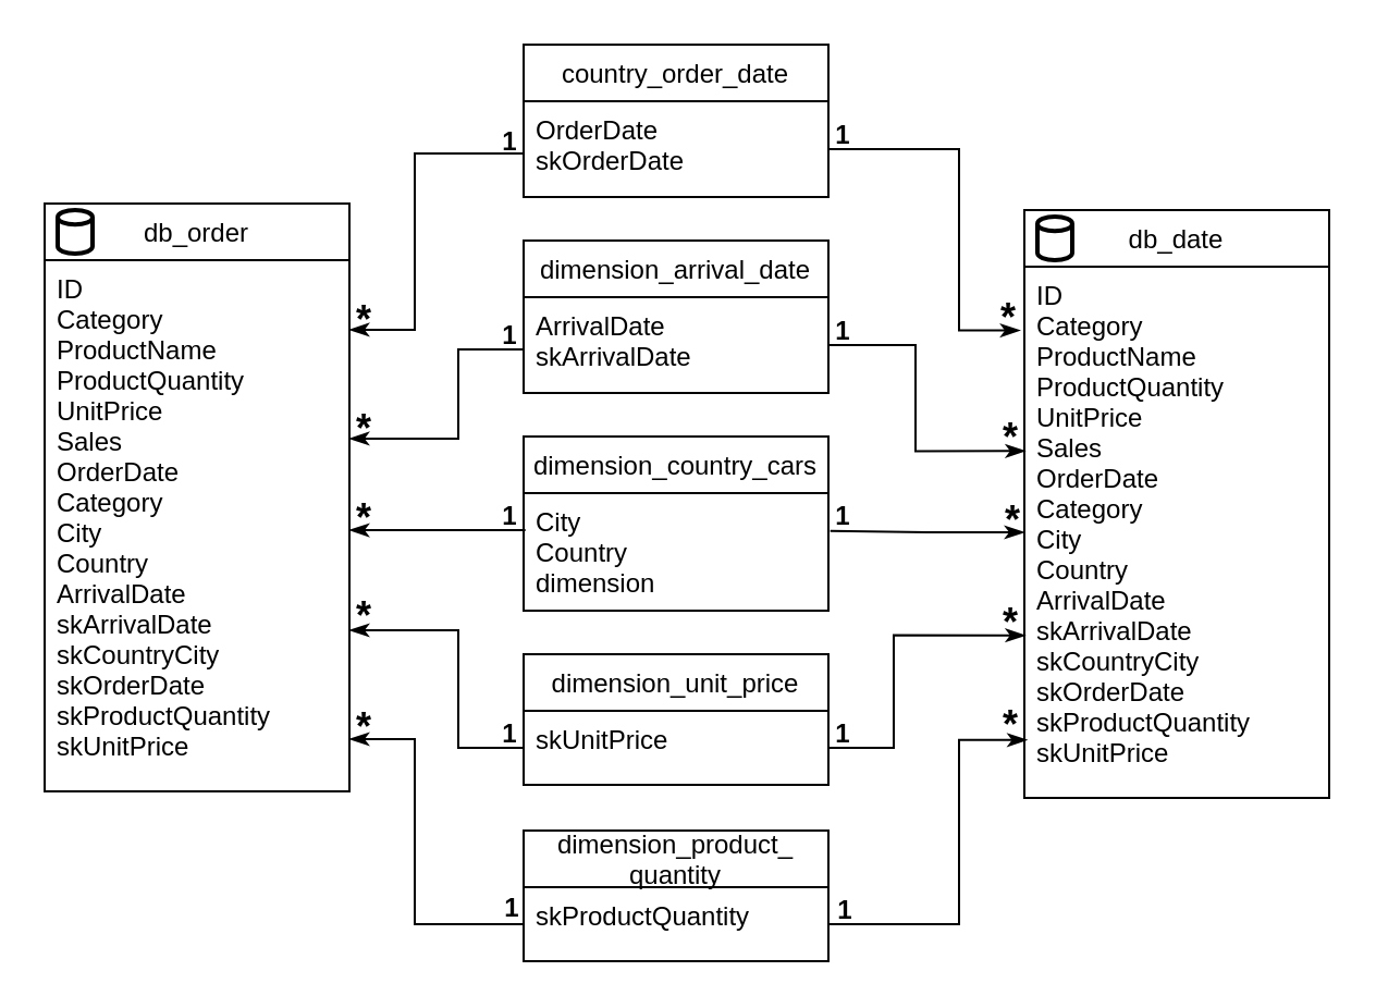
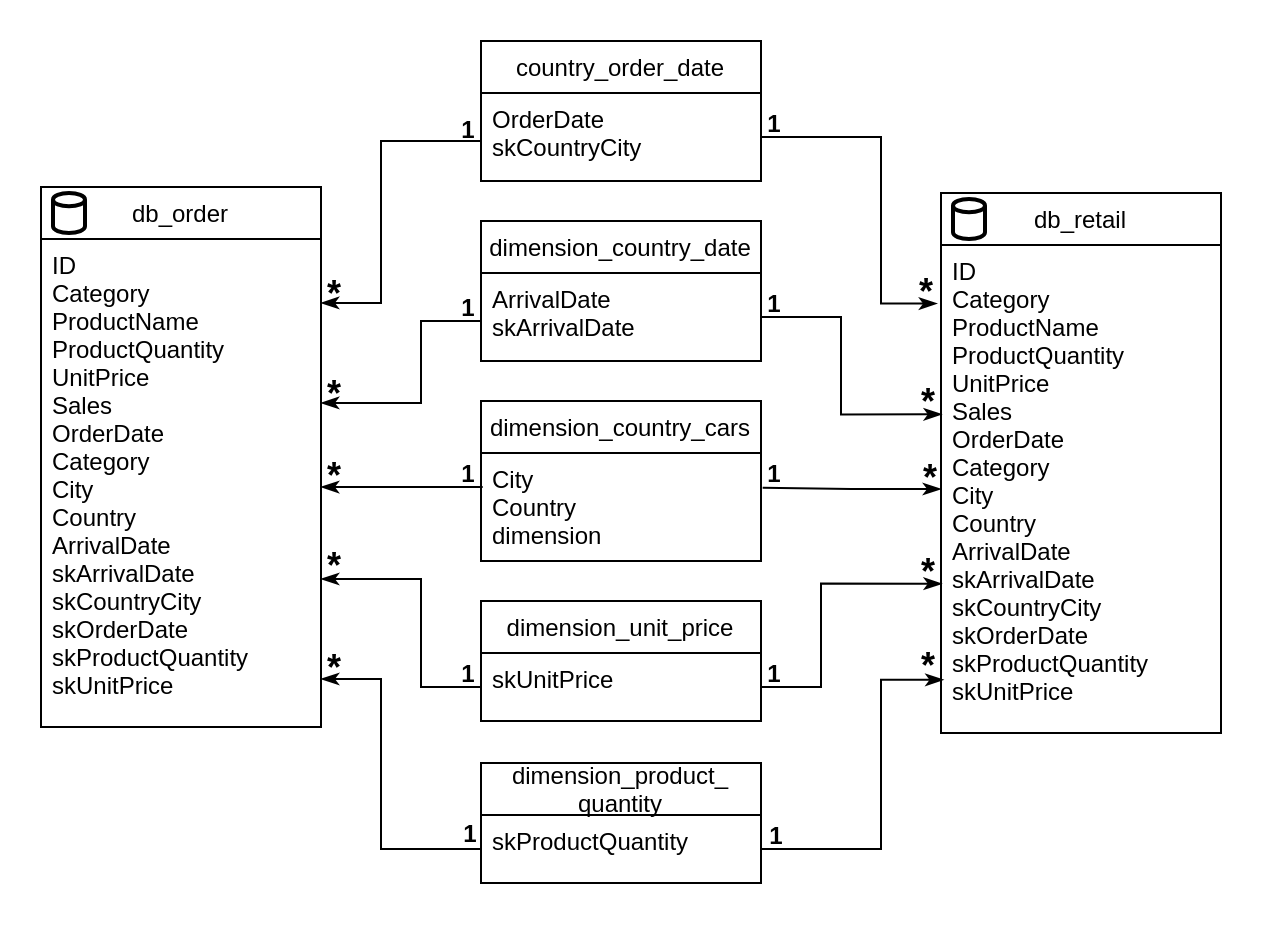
  <mxCell id="0" />
  <mxCell id="1" parent="0" />
  <mxCell id="2" value="db_order" style="swimlane;fontStyle=0;childLayout=stackLayout;horizontal=1;startSize=26;fillColor=none;horizontalStack=0;resizeParent=1;resizeParentMax=0;resizeLast=0;collapsible=1;marginBottom=0;" parent="1" vertex="1"><mxGeometry x="20" y="93" width="140" height="270" as="geometry" /></mxCell>
  <mxCell id="3" value="ID&#10;Category&#10;ProductName&#10;ProductQuantity&#10;UnitPrice&#10;Sales&#10;OrderDate&#10;Category&#10;City&#10;Country&#10;ArrivalDate&#10;skArrivalDate&#10;skCountryCity&#10;skOrderDate&#10;skProductQuantity&#10;skUnitPrice" style="text;strokeColor=none;fillColor=none;align=left;verticalAlign=top;spacingLeft=4;spacingRight=4;overflow=hidden;rotatable=0;points=[[0,0.5],[1,0.5]];portConstraint=eastwest;" parent="2" vertex="1"><mxGeometry y="26" width="140" height="244" as="geometry" /></mxCell>
- <mxCell id="4" value="db_date" style="swimlane;fontStyle=0;childLayout=stackLayout;horizontal=1;startSize=26;fillColor=none;horizontalStack=0;resizeParent=1;resizeParentMax=0;resizeLast=0;collapsible=1;marginBottom=0;" parent="1" vertex="1"><mxGeometry x="470" y="96" width="140" height="270" as="geometry" /></mxCell>
+ <mxCell id="4" value="db_retail" style="swimlane;fontStyle=0;childLayout=stackLayout;horizontal=1;startSize=26;fillColor=none;horizontalStack=0;resizeParent=1;resizeParentMax=0;resizeLast=0;collapsible=1;marginBottom=0;" parent="1" vertex="1"><mxGeometry x="470" y="96" width="140" height="270" as="geometry" /></mxCell>
  <mxCell id="5" value="ID&#10;Category&#10;ProductName&#10;ProductQuantity&#10;UnitPrice&#10;Sales&#10;OrderDate&#10;Category&#10;City&#10;Country&#10;ArrivalDate&#10;skArrivalDate&#10;skCountryCity&#10;skOrderDate&#10;skProductQuantity&#10;skUnitPrice&#10;" style="text;strokeColor=none;fillColor=none;align=left;verticalAlign=top;spacingLeft=4;spacingRight=4;overflow=hidden;rotatable=0;points=[[0,0.5],[1,0.5]];portConstraint=eastwest;" parent="4" vertex="1"><mxGeometry y="26" width="140" height="244" as="geometry" /></mxCell>
  <mxCell id="6" value="" style="strokeWidth=2;html=1;shape=mxgraph.flowchart.database;whiteSpace=wrap;" parent="1" vertex="1"><mxGeometry x="26" y="96" width="16" height="20" as="geometry" /></mxCell>
  <mxCell id="7" value="" style="strokeWidth=2;html=1;shape=mxgraph.flowchart.database;whiteSpace=wrap;" parent="1" vertex="1"><mxGeometry x="476" y="99" width="16" height="20" as="geometry" /></mxCell>
  <mxCell id="8" value="country_order_date" style="swimlane;fontStyle=0;childLayout=stackLayout;horizontal=1;startSize=26;fillColor=none;horizontalStack=0;resizeParent=1;resizeParentMax=0;resizeLast=0;collapsible=1;marginBottom=0;" vertex="1" parent="1"><mxGeometry x="240" y="20" width="140" height="70" as="geometry" /></mxCell>
- <mxCell id="9" value="OrderDate&#10;skOrderDate" style="text;strokeColor=none;fillColor=none;align=left;verticalAlign=top;spacingLeft=4;spacingRight=4;overflow=hidden;rotatable=0;points=[[0,0.5],[1,0.5]];portConstraint=eastwest;" vertex="1" parent="8"><mxGeometry y="26" width="140" height="44" as="geometry" /></mxCell>
- <mxCell id="10" value="dimension_arrival_date" style="swimlane;fontStyle=0;childLayout=stackLayout;horizontal=1;startSize=26;fillColor=none;horizontalStack=0;resizeParent=1;resizeParentMax=0;resizeLast=0;collapsible=1;marginBottom=0;" vertex="1" parent="1"><mxGeometry x="240" y="110" width="140" height="70" as="geometry" /></mxCell>
+ <mxCell id="9" value="OrderDate&#10;skCountryCity" style="text;strokeColor=none;fillColor=none;align=left;verticalAlign=top;spacingLeft=4;spacingRight=4;overflow=hidden;rotatable=0;points=[[0,0.5],[1,0.5]];portConstraint=eastwest;" vertex="1" parent="8"><mxGeometry y="26" width="140" height="44" as="geometry" /></mxCell>
+ <mxCell id="10" value="dimension_country_date" style="swimlane;fontStyle=0;childLayout=stackLayout;horizontal=1;startSize=26;fillColor=none;horizontalStack=0;resizeParent=1;resizeParentMax=0;resizeLast=0;collapsible=1;marginBottom=0;" vertex="1" parent="1"><mxGeometry x="240" y="110" width="140" height="70" as="geometry" /></mxCell>
  <mxCell id="11" value="ArrivalDate&#10;skArrivalDate" style="text;strokeColor=none;fillColor=none;align=left;verticalAlign=top;spacingLeft=4;spacingRight=4;overflow=hidden;rotatable=0;points=[[0,0.5],[1,0.5]];portConstraint=eastwest;" vertex="1" parent="10"><mxGeometry y="26" width="140" height="44" as="geometry" /></mxCell>
  <mxCell id="12" value="dimension_country_cars" style="swimlane;fontStyle=0;childLayout=stackLayout;horizontal=1;startSize=26;fillColor=none;horizontalStack=0;resizeParent=1;resizeParentMax=0;resizeLast=0;collapsible=1;marginBottom=0;" vertex="1" parent="1"><mxGeometry x="240" y="200" width="140" height="80" as="geometry" /></mxCell>
  <mxCell id="13" value="City&#10;Country&#10;dimension&#10;" style="text;strokeColor=none;fillColor=none;align=left;verticalAlign=top;spacingLeft=4;spacingRight=4;overflow=hidden;rotatable=0;points=[[0,0.5],[1,0.5]];portConstraint=eastwest;" vertex="1" parent="12"><mxGeometry y="26" width="140" height="54" as="geometry" /></mxCell>
  <mxCell id="14" value="dimension_unit_price" style="swimlane;fontStyle=0;childLayout=stackLayout;horizontal=1;startSize=26;fillColor=none;horizontalStack=0;resizeParent=1;resizeParentMax=0;resizeLast=0;collapsible=1;marginBottom=0;" vertex="1" parent="1"><mxGeometry x="240" y="300" width="140" height="60" as="geometry" /></mxCell>
  <mxCell id="15" value="skUnitPrice" style="text;strokeColor=none;fillColor=none;align=left;verticalAlign=top;spacingLeft=4;spacingRight=4;overflow=hidden;rotatable=0;points=[[0,0.5],[1,0.5]];portConstraint=eastwest;" vertex="1" parent="14"><mxGeometry y="26" width="140" height="34" as="geometry" /></mxCell>
  <mxCell id="16" value="dimension_product_&#10;quantity" style="swimlane;fontStyle=0;childLayout=stackLayout;horizontal=1;startSize=26;fillColor=none;horizontalStack=0;resizeParent=1;resizeParentMax=0;resizeLast=0;collapsible=1;marginBottom=0;" vertex="1" parent="1"><mxGeometry x="240" y="381" width="140" height="60" as="geometry" /></mxCell>
  <mxCell id="17" value="skProductQuantity" style="text;strokeColor=none;fillColor=none;align=left;verticalAlign=top;spacingLeft=4;spacingRight=4;overflow=hidden;rotatable=0;points=[[0,0.5],[1,0.5]];portConstraint=eastwest;" vertex="1" parent="16"><mxGeometry y="26" width="140" height="34" as="geometry" /></mxCell>
  <mxCell id="18" style="edgeStyle=orthogonalEdgeStyle;rounded=0;orthogonalLoop=1;jettySize=auto;html=1;entryX=0;entryY=0.5;entryDx=0;entryDy=0;endArrow=none;endFill=0;startArrow=classicThin;startFill=1;" edge="1" parent="1" source="3" target="15"><mxGeometry relative="1" as="geometry"><Array as="points"><mxPoint x="210" y="289" /><mxPoint x="210" y="343" /></Array></mxGeometry></mxCell>
  <mxCell id="19" style="edgeStyle=orthogonalEdgeStyle;rounded=0;orthogonalLoop=1;jettySize=auto;html=1;entryX=0;entryY=0.5;entryDx=0;entryDy=0;endArrow=none;endFill=0;startArrow=classicThin;startFill=1;" edge="1" parent="1" source="3" target="17"><mxGeometry relative="1" as="geometry"><Array as="points"><mxPoint x="190" y="339" /><mxPoint x="190" y="424" /></Array></mxGeometry></mxCell>
  <mxCell id="20" value="&lt;font style=&quot;font-size: 18px;&quot;&gt;&lt;b&gt;*&lt;/b&gt;&lt;/font&gt;" style="text;html=1;strokeColor=none;fillColor=none;align=center;verticalAlign=middle;whiteSpace=wrap;rounded=0;" vertex="1" parent="1"><mxGeometry x="162" y="330" width="10" height="8" as="geometry" /></mxCell>
  <mxCell id="21" value="&lt;font style=&quot;font-size: 18px;&quot;&gt;&lt;b&gt;*&lt;/b&gt;&lt;/font&gt;" style="text;html=1;strokeColor=none;fillColor=none;align=center;verticalAlign=middle;whiteSpace=wrap;rounded=0;" vertex="1" parent="1"><mxGeometry x="162" y="279" width="10" height="8" as="geometry" /></mxCell>
  <mxCell id="22" value="&lt;font style=&quot;font-size: 18px;&quot;&gt;&lt;b&gt;*&lt;/b&gt;&lt;/font&gt;" style="text;html=1;strokeColor=none;fillColor=none;align=center;verticalAlign=middle;whiteSpace=wrap;rounded=0;" vertex="1" parent="1"><mxGeometry x="162" y="234" width="10" height="8" as="geometry" /></mxCell>
  <mxCell id="23" value="&lt;font style=&quot;font-size: 18px;&quot;&gt;&lt;b&gt;*&lt;/b&gt;&lt;/font&gt;" style="text;html=1;strokeColor=none;fillColor=none;align=center;verticalAlign=middle;whiteSpace=wrap;rounded=0;" vertex="1" parent="1"><mxGeometry x="162" y="193" width="10" height="8" as="geometry" /></mxCell>
  <mxCell id="24" value="&lt;font style=&quot;font-size: 18px;&quot;&gt;&lt;b&gt;*&lt;/b&gt;&lt;/font&gt;" style="text;html=1;strokeColor=none;fillColor=none;align=center;verticalAlign=middle;whiteSpace=wrap;rounded=0;" vertex="1" parent="1"><mxGeometry x="162" y="143" width="10" height="8" as="geometry" /></mxCell>
  <mxCell id="25" style="edgeStyle=orthogonalEdgeStyle;rounded=0;orthogonalLoop=1;jettySize=auto;html=1;entryX=0;entryY=0.5;entryDx=0;entryDy=0;endArrow=none;endFill=0;startArrow=classicThin;startFill=1;" edge="1" parent="1"><mxGeometry relative="1" as="geometry"><mxPoint x="160" y="150.99" as="sourcePoint" /><mxPoint x="240" y="69.99" as="targetPoint" /><Array as="points"><mxPoint x="190" y="150.99" /><mxPoint x="190" y="69.99" /></Array></mxGeometry></mxCell>
  <mxCell id="26" style="edgeStyle=orthogonalEdgeStyle;rounded=0;orthogonalLoop=1;jettySize=auto;html=1;entryX=0;entryY=0.5;entryDx=0;entryDy=0;endArrow=none;endFill=0;startArrow=classicThin;startFill=1;" edge="1" parent="1"><mxGeometry relative="1" as="geometry"><mxPoint x="160" y="200.99" as="sourcePoint" /><mxPoint x="240" y="159.99" as="targetPoint" /><Array as="points"><mxPoint x="210" y="200.99" /><mxPoint x="210" y="159.99" /></Array></mxGeometry></mxCell>
  <mxCell id="27" style="edgeStyle=orthogonalEdgeStyle;rounded=0;orthogonalLoop=1;jettySize=auto;html=1;entryX=0.006;entryY=0.278;entryDx=0;entryDy=0;entryPerimeter=0;endArrow=none;endFill=0;startArrow=classicThin;startFill=1;" edge="1" parent="1"><mxGeometry relative="1" as="geometry"><mxPoint x="160" y="243.002" as="sourcePoint" /><mxPoint x="240.84" y="243.002" as="targetPoint" /></mxGeometry></mxCell>
  <mxCell id="28" value="&lt;font style=&quot;font-size: 12px;&quot;&gt;&lt;b style=&quot;&quot;&gt;1&lt;/b&gt;&lt;/font&gt;" style="text;html=1;strokeColor=none;fillColor=none;align=center;verticalAlign=middle;whiteSpace=wrap;rounded=0;" vertex="1" parent="1"><mxGeometry x="229" y="61" width="10" height="8" as="geometry" /></mxCell>
  <mxCell id="29" value="&lt;font style=&quot;font-size: 12px;&quot;&gt;&lt;b style=&quot;&quot;&gt;1&lt;/b&gt;&lt;/font&gt;" style="text;html=1;strokeColor=none;fillColor=none;align=center;verticalAlign=middle;whiteSpace=wrap;rounded=0;" vertex="1" parent="1"><mxGeometry x="229" y="150" width="10" height="8" as="geometry" /></mxCell>
  <mxCell id="30" value="&lt;font style=&quot;font-size: 12px;&quot;&gt;&lt;b style=&quot;&quot;&gt;1&lt;/b&gt;&lt;/font&gt;" style="text;html=1;strokeColor=none;fillColor=none;align=center;verticalAlign=middle;whiteSpace=wrap;rounded=0;" vertex="1" parent="1"><mxGeometry x="229" y="233" width="10" height="8" as="geometry" /></mxCell>
  <mxCell id="31" value="&lt;font style=&quot;font-size: 12px;&quot;&gt;&lt;b style=&quot;&quot;&gt;1&lt;/b&gt;&lt;/font&gt;" style="text;html=1;strokeColor=none;fillColor=none;align=center;verticalAlign=middle;whiteSpace=wrap;rounded=0;" vertex="1" parent="1"><mxGeometry x="229" y="333" width="10" height="8" as="geometry" /></mxCell>
  <mxCell id="32" value="&lt;font style=&quot;font-size: 12px;&quot;&gt;&lt;b style=&quot;&quot;&gt;1&lt;/b&gt;&lt;/font&gt;" style="text;html=1;strokeColor=none;fillColor=none;align=center;verticalAlign=middle;whiteSpace=wrap;rounded=0;" vertex="1" parent="1"><mxGeometry x="230" y="413" width="10" height="8" as="geometry" /></mxCell>
  <mxCell id="33" style="edgeStyle=orthogonalEdgeStyle;rounded=0;orthogonalLoop=1;jettySize=auto;html=1;entryX=-0.014;entryY=0.12;entryDx=0;entryDy=0;entryPerimeter=0;fontSize=12;startArrow=none;startFill=0;endArrow=classicThin;endFill=1;" edge="1" parent="1" source="9" target="5"><mxGeometry relative="1" as="geometry"><Array as="points"><mxPoint x="440" y="68" /><mxPoint x="440" y="151" /></Array></mxGeometry></mxCell>
  <mxCell id="34" style="edgeStyle=orthogonalEdgeStyle;rounded=0;orthogonalLoop=1;jettySize=auto;html=1;entryX=0.003;entryY=0.347;entryDx=0;entryDy=0;entryPerimeter=0;fontSize=12;startArrow=none;startFill=0;endArrow=classicThin;endFill=1;" edge="1" parent="1" source="11" target="5"><mxGeometry relative="1" as="geometry"><Array as="points"><mxPoint x="420" y="158" /><mxPoint x="420" y="207" /></Array></mxGeometry></mxCell>
  <mxCell id="35" style="edgeStyle=orthogonalEdgeStyle;rounded=0;orthogonalLoop=1;jettySize=auto;html=1;entryX=1.006;entryY=0.322;entryDx=0;entryDy=0;entryPerimeter=0;fontSize=12;startArrow=classicThin;startFill=1;endArrow=none;endFill=0;" edge="1" parent="1" source="5" target="13"><mxGeometry relative="1" as="geometry" /></mxCell>
  <mxCell id="36" style="edgeStyle=orthogonalEdgeStyle;rounded=0;orthogonalLoop=1;jettySize=auto;html=1;entryX=0.003;entryY=0.694;entryDx=0;entryDy=0;entryPerimeter=0;fontSize=12;startArrow=none;startFill=0;endArrow=classicThin;endFill=1;" edge="1" parent="1" source="15" target="5"><mxGeometry relative="1" as="geometry"><Array as="points"><mxPoint x="410" y="343" /><mxPoint x="410" y="291" /></Array></mxGeometry></mxCell>
  <mxCell id="37" style="edgeStyle=orthogonalEdgeStyle;rounded=0;orthogonalLoop=1;jettySize=auto;html=1;fontSize=12;startArrow=none;startFill=0;endArrow=classicThin;endFill=1;entryX=0.009;entryY=0.891;entryDx=0;entryDy=0;entryPerimeter=0;" edge="1" parent="1" source="17" target="5"><mxGeometry relative="1" as="geometry"><mxPoint x="430" y="399" as="targetPoint" /><Array as="points"><mxPoint x="440" y="424" /><mxPoint x="440" y="339" /></Array></mxGeometry></mxCell>
  <mxCell id="38" value="&lt;font style=&quot;font-size: 12px;&quot;&gt;&lt;b style=&quot;&quot;&gt;1&lt;/b&gt;&lt;/font&gt;" style="text;html=1;strokeColor=none;fillColor=none;align=center;verticalAlign=middle;whiteSpace=wrap;rounded=0;" vertex="1" parent="1"><mxGeometry x="382" y="58" width="10" height="8" as="geometry" /></mxCell>
  <mxCell id="39" value="&lt;font style=&quot;font-size: 12px;&quot;&gt;&lt;b style=&quot;&quot;&gt;1&lt;/b&gt;&lt;/font&gt;" style="text;html=1;strokeColor=none;fillColor=none;align=center;verticalAlign=middle;whiteSpace=wrap;rounded=0;" vertex="1" parent="1"><mxGeometry x="382" y="148" width="10" height="8" as="geometry" /></mxCell>
  <mxCell id="40" value="&lt;font style=&quot;font-size: 12px;&quot;&gt;&lt;b style=&quot;&quot;&gt;1&lt;/b&gt;&lt;/font&gt;" style="text;html=1;strokeColor=none;fillColor=none;align=center;verticalAlign=middle;whiteSpace=wrap;rounded=0;" vertex="1" parent="1"><mxGeometry x="382" y="233" width="10" height="8" as="geometry" /></mxCell>
  <mxCell id="41" value="&lt;font style=&quot;font-size: 12px;&quot;&gt;&lt;b style=&quot;&quot;&gt;1&lt;/b&gt;&lt;/font&gt;" style="text;html=1;strokeColor=none;fillColor=none;align=center;verticalAlign=middle;whiteSpace=wrap;rounded=0;" vertex="1" parent="1"><mxGeometry x="382" y="333" width="10" height="8" as="geometry" /></mxCell>
  <mxCell id="42" value="&lt;font style=&quot;font-size: 12px;&quot;&gt;&lt;b style=&quot;&quot;&gt;1&lt;/b&gt;&lt;/font&gt;" style="text;html=1;strokeColor=none;fillColor=none;align=center;verticalAlign=middle;whiteSpace=wrap;rounded=0;" vertex="1" parent="1"><mxGeometry x="383" y="414" width="10" height="8" as="geometry" /></mxCell>
  <mxCell id="43" value="&lt;font style=&quot;font-size: 18px;&quot;&gt;&lt;b&gt;*&lt;/b&gt;&lt;/font&gt;" style="text;html=1;strokeColor=none;fillColor=none;align=center;verticalAlign=middle;whiteSpace=wrap;rounded=0;" vertex="1" parent="1"><mxGeometry x="458" y="142" width="10" height="8" as="geometry" /></mxCell>
  <mxCell id="44" value="&lt;font style=&quot;font-size: 18px;&quot;&gt;&lt;b&gt;*&lt;/b&gt;&lt;/font&gt;" style="text;html=1;strokeColor=none;fillColor=none;align=center;verticalAlign=middle;whiteSpace=wrap;rounded=0;" vertex="1" parent="1"><mxGeometry x="459" y="197" width="10" height="8" as="geometry" /></mxCell>
  <mxCell id="45" value="&lt;font style=&quot;font-size: 18px;&quot;&gt;&lt;b&gt;*&lt;/b&gt;&lt;/font&gt;" style="text;html=1;strokeColor=none;fillColor=none;align=center;verticalAlign=middle;whiteSpace=wrap;rounded=0;" vertex="1" parent="1"><mxGeometry x="460" y="235" width="10" height="8" as="geometry" /></mxCell>
  <mxCell id="46" value="&lt;font style=&quot;font-size: 18px;&quot;&gt;&lt;b&gt;*&lt;/b&gt;&lt;/font&gt;" style="text;html=1;strokeColor=none;fillColor=none;align=center;verticalAlign=middle;whiteSpace=wrap;rounded=0;" vertex="1" parent="1"><mxGeometry x="459" y="282" width="10" height="8" as="geometry" /></mxCell>
  <mxCell id="47" value="&lt;font style=&quot;font-size: 18px;&quot;&gt;&lt;b&gt;*&lt;/b&gt;&lt;/font&gt;" style="text;html=1;strokeColor=none;fillColor=none;align=center;verticalAlign=middle;whiteSpace=wrap;rounded=0;" vertex="1" parent="1"><mxGeometry x="459" y="329" width="10" height="8" as="geometry" /></mxCell>
